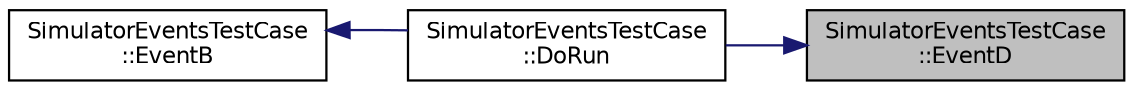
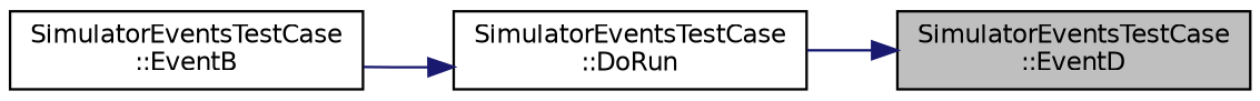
  digraph {
    rankdir=RL
    node [color=black fillcolor=white fontname=Helvetica fontsize=10 shape=record style=filled]
    edge [color=midnightblue dir=back fontname=Helvetica fontsize=10 labelfontname=Helvetica labelfontsize=10 style=solid]
    n1 [fillcolor=grey75 fontcolor=black height=0.2 label="SimulatorEventsTestCase\l::EventD" width=0.4]
    n2 [height=0.2 label="SimulatorEventsTestCase\l::DoRun" width=0.4]
    n3 [height=0.2 label="SimulatorEventsTestCase\l::EventB" width=0.4]
    n1 -> n2
-   n3 -> n2
+   n2 -> n3
  }
